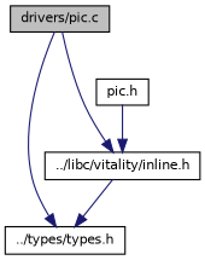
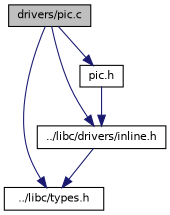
  digraph {
    node [color=black fillcolor=white fontname=Helvetica fontsize=10 shape=record style=filled]
    edge [color=midnightblue fontname=Helvetica fontsize=10 labelfontname=Helvetica labelfontsize=10 style=solid]
    n1 [fillcolor=grey75 fontcolor=black height=0.2 label="drivers/pic.c" width=0.4]
-   n2 [height=0.2 label="../types/types.h" width=0.4]
-   n3 [height=0.2 label="../libc/vitality/inline.h" width=0.4]
+   n2 [height=0.2 label="../libc/types.h" width=0.4]
+   n3 [height=0.2 label="../libc/drivers/inline.h" width=0.4]
    n4 [height=0.2 label="pic.h" width=0.4]
    n1 -> n2
    n1 -> n3
+   n1 -> n4
    n3 -> n2
    n4 -> n3
  }
